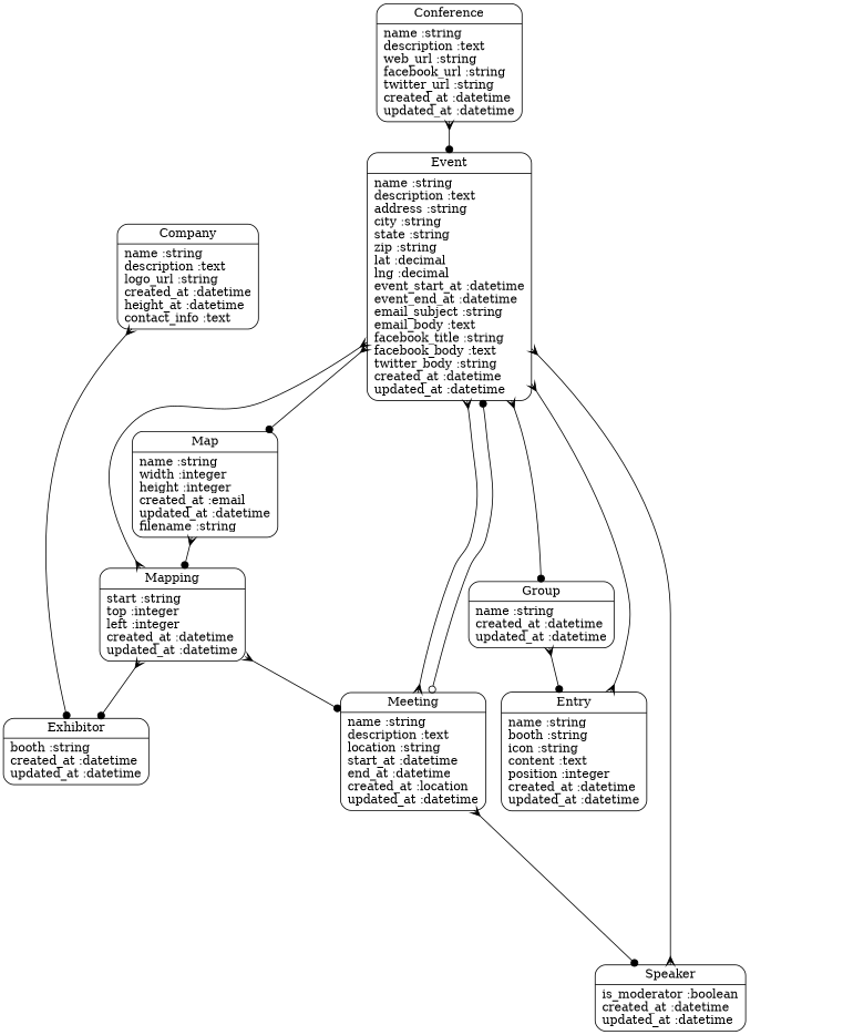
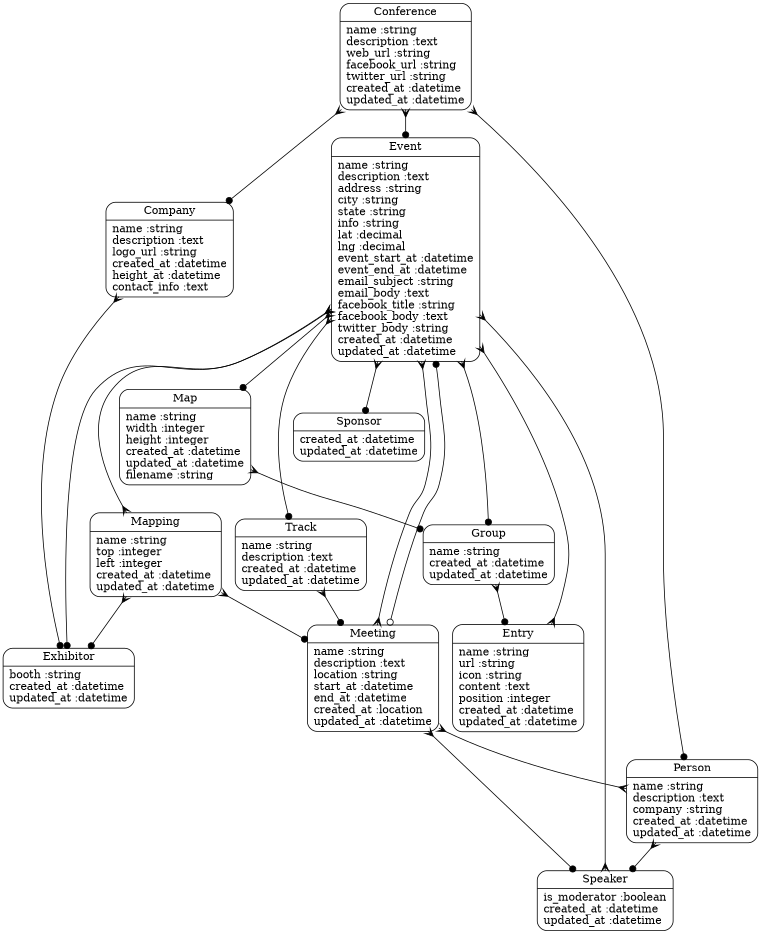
  digraph {
    splines=true
    node [shape=Mrecord]
    edge [arrowhead=dot arrowtail=crow dir=both]
    n1 [label="{Company|name :string\ldescription :text\llogo_url :string\lcreated_at :datetime\lheight_at :datetime\lcontact_info :text\l}"]
    n2 [label="{Exhibitor|booth :string\lcreated_at :datetime\lupdated_at :datetime\l}"]
+   n3 [label="{Sponsor|created_at :datetime\lupdated_at :datetime\l}"]
    n4 [label="{Conference|name :string\ldescription :text\lweb_url :string\lfacebook_url :string\ltwitter_url :string\lcreated_at :datetime\lupdated_at :datetime\l}"]
-   n5 [label="{Event|name :string\ldescription :text\laddress :string\lcity :string\lstate :string\lzip :string\llat :decimal\llng :decimal\levent_start_at :datetime\levent_end_at :datetime\lemail_subject :string\lemail_body :text\lfacebook_title :string\lfacebook_body :text\ltwitter_body :string\lcreated_at :datetime\lupdated_at :datetime\l}"]
-   n7 [label="{Entry|name :string\lbooth :string\licon :string\lcontent :text\lposition :integer\lcreated_at :datetime\lupdated_at :datetime\l}"]
+   n5 [label="{Event|name :string\ldescription :text\laddress :string\lcity :string\lstate :string\linfo :string\llat :decimal\llng :decimal\levent_start_at :datetime\levent_end_at :datetime\lemail_subject :string\lemail_body :text\lfacebook_title :string\lfacebook_body :text\ltwitter_body :string\lcreated_at :datetime\lupdated_at :datetime\l}"]
+   n6 [label="{Person|name :string\ldescription :text\lcompany :string\lcreated_at :datetime\lupdated_at :datetime\l}"]
+   n7 [label="{Entry|name :string\lurl :string\licon :string\lcontent :text\lposition :integer\lcreated_at :datetime\lupdated_at :datetime\l}"]
    n8 [label="{Group|name :string\lcreated_at :datetime\lupdated_at :datetime\l}"]
-   n9 [label="{Map|name :string\lwidth :integer\lheight :integer\lcreated_at :email\lupdated_at :datetime\lfilename :string\l}"]
-   n10 [label="{Mapping|start :string\ltop :integer\lleft :integer\lcreated_at :datetime\lupdated_at :datetime\l}"]
+   n9 [label="{Map|name :string\lwidth :integer\lheight :integer\lcreated_at :datetime\lupdated_at :datetime\lfilename :string\l}"]
+   n10 [label="{Mapping|name :string\ltop :integer\lleft :integer\lcreated_at :datetime\lupdated_at :datetime\l}"]
    n11 [label="{Meeting|name :string\ldescription :text\llocation :string\lstart_at :datetime\lend_at :datetime\lcreated_at :location\lupdated_at :datetime\l}"]
    n12 [label="{Speaker|is_moderator :boolean\lcreated_at :datetime\lupdated_at :datetime\l}"]
+   n13 [label="{Track|name :string\ldescription :text\lcreated_at :datetime\lupdated_at :datetime\l}"]
    n1 -> n2
+   n4 -> n1
    n4 -> n5
+   n4 -> n6
+   n5 -> n2
+   n5 -> n3
    n5 -> n7 [arrowhead=crow]
    n5 -> n8
    n5 -> n9
    n5 -> n10 [arrowhead=crow]
    n5 -> n11 [arrowhead=crow]
    n5 -> n12 [arrowhead=crow]
+   n5 -> n13
+   n6 -> n12
    n8 -> n7
-   n9 -> n10
+   n9 -> n8
    n10 -> n2
    n10 -> n11
    n11 -> n5 [arrowtail=odot]
+   n11 -> n6 [arrowhead=crow]
    n11 -> n12
+   n13 -> n11
  }
